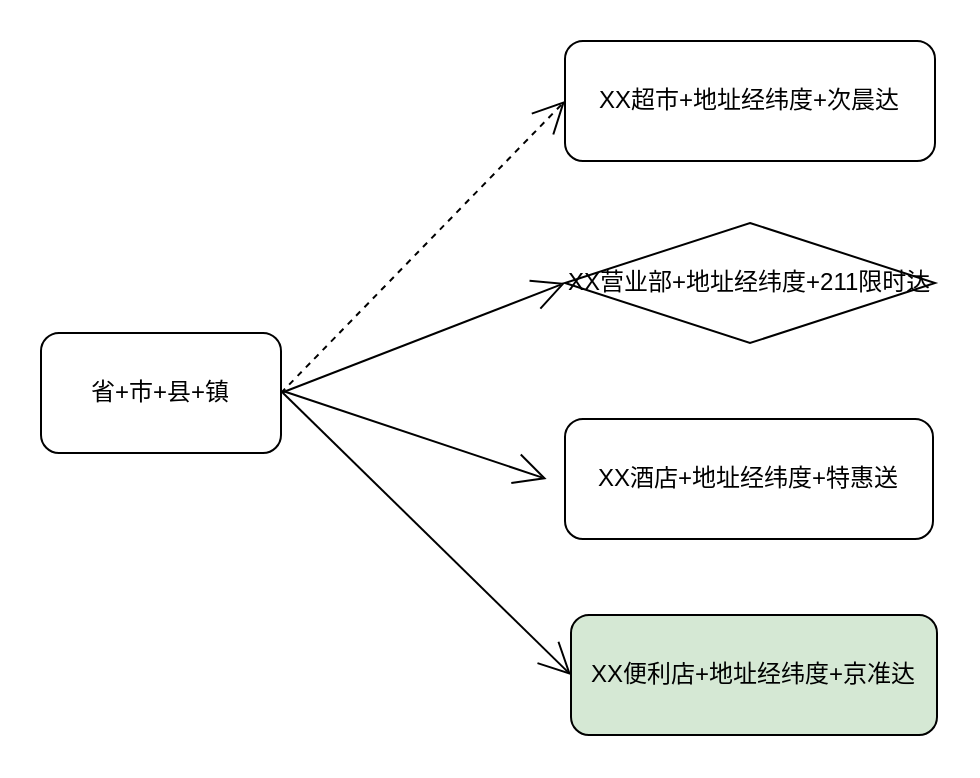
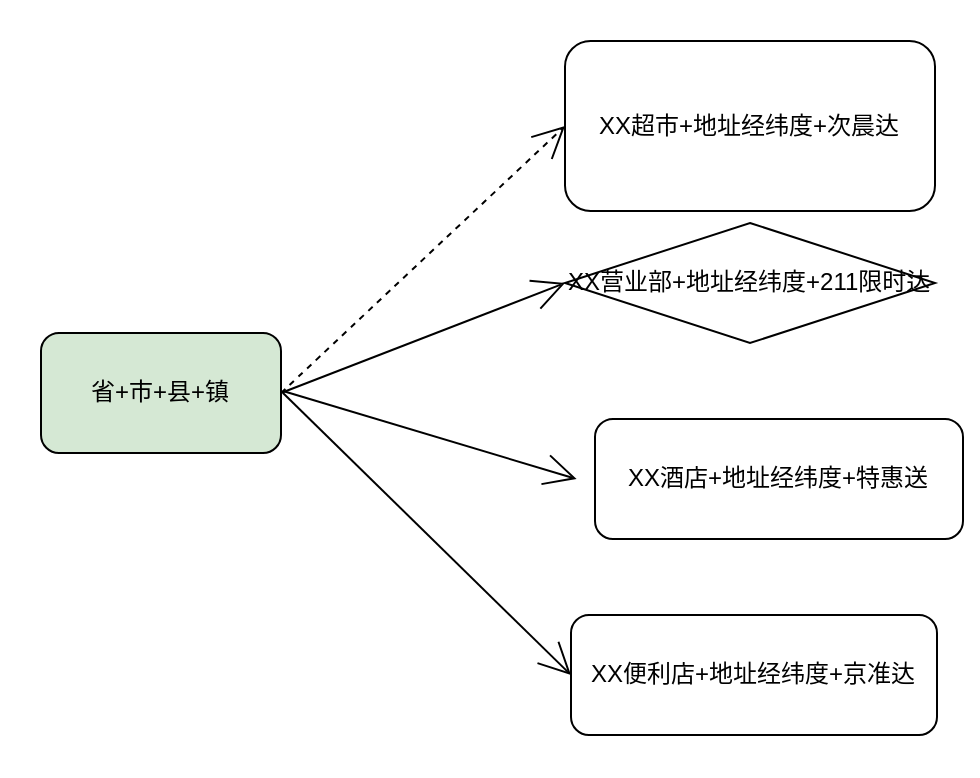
  <mxCell id="0" />
  <mxCell id="1" parent="0" />
- <mxCell id="2" value="省+市+县+镇" style="rounded=1;whiteSpace=wrap;html=1;hachureGap=4;" vertex="1" parent="1"><mxGeometry x="20" y="166" width="120" height="60" as="geometry" /></mxCell>
- <mxCell id="3" value="XX超市+地址经纬度+次晨达" style="rounded=1;whiteSpace=wrap;html=1;hachureGap=4;" vertex="1" parent="1"><mxGeometry x="282" y="20" width="185" height="60" as="geometry" /></mxCell>
+ <mxCell id="2" value="省+市+县+镇" style="rounded=1;whiteSpace=wrap;html=1;hachureGap=4;fillColor=#d5e8d4;" vertex="1" parent="1"><mxGeometry x="20" y="166" width="120" height="60" as="geometry" /></mxCell>
+ <mxCell id="3" value="XX超市+地址经纬度+次晨达" style="rounded=1;whiteSpace=wrap;html=1;hachureGap=4;" vertex="1" parent="1"><mxGeometry x="282" y="20" width="185" height="85" as="geometry" /></mxCell>
  <mxCell id="4" value="XX营业部+地址经纬度+211限时达" style="rhombus;whiteSpace=wrap;html=1;hachureGap=4;align=left;" vertex="1" parent="1"><mxGeometry x="282" y="111" width="185" height="60" as="geometry" /></mxCell>
- <mxCell id="5" value="XX酒店+地址经纬度+特惠送" style="rounded=1;whiteSpace=wrap;html=1;hachureGap=4;align=center;" vertex="1" parent="1"><mxGeometry x="282" y="209" width="184" height="60" as="geometry" /></mxCell>
- <mxCell id="6" value="XX便利店+地址经纬度+京准达" style="rounded=1;whiteSpace=wrap;html=1;hachureGap=4;fillColor=#d5e8d4;" vertex="1" parent="1"><mxGeometry x="285" y="307" width="183" height="60" as="geometry" /></mxCell>
+ <mxCell id="5" value="XX酒店+地址经纬度+特惠送" style="rounded=1;whiteSpace=wrap;html=1;hachureGap=4;align=center;" vertex="1" parent="1"><mxGeometry x="297" y="209" width="184" height="60" as="geometry" /></mxCell>
+ <mxCell id="6" value="XX便利店+地址经纬度+京准达" style="rounded=1;whiteSpace=wrap;html=1;hachureGap=4;" vertex="1" parent="1"><mxGeometry x="285" y="307" width="183" height="60" as="geometry" /></mxCell>
  <mxCell id="7" value="" style="edgeStyle=none;orthogonalLoop=1;jettySize=auto;html=1;rounded=0;endArrow=open;startSize=14;endSize=14;sourcePerimeterSpacing=8;targetPerimeterSpacing=8;curved=1;entryX=0;entryY=0.5;entryDx=0;entryDy=0;" edge="1" parent="1" target="4"><mxGeometry width="120" relative="1" as="geometry"><mxPoint x="140" y="196" as="sourcePoint" /><mxPoint x="311" y="212" as="targetPoint" /><Array as="points" /></mxGeometry></mxCell>
  <mxCell id="8" value="" style="edgeStyle=none;orthogonalLoop=1;jettySize=auto;html=1;rounded=0;endArrow=open;startSize=14;endSize=14;sourcePerimeterSpacing=8;targetPerimeterSpacing=8;curved=1;entryX=0;entryY=0.5;entryDx=0;entryDy=0;exitX=1;exitY=0.5;exitDx=0;exitDy=0;dashed=1;" edge="1" parent="1" source="2" target="3"><mxGeometry width="120" relative="1" as="geometry"><mxPoint x="188" y="196.5" as="sourcePoint" /><mxPoint x="308" y="196.5" as="targetPoint" /><Array as="points" /></mxGeometry></mxCell>
  <mxCell id="9" value="" style="edgeStyle=none;orthogonalLoop=1;jettySize=auto;html=1;rounded=0;endArrow=open;startSize=14;endSize=14;sourcePerimeterSpacing=8;targetPerimeterSpacing=8;curved=1;entryX=-0.05;entryY=0.5;entryDx=0;entryDy=0;entryPerimeter=0;" edge="1" parent="1" target="5"><mxGeometry width="120" relative="1" as="geometry"><mxPoint x="141" y="195" as="sourcePoint" /><mxPoint x="285" y="159" as="targetPoint" /><Array as="points" /></mxGeometry></mxCell>
  <mxCell id="10" value="" style="edgeStyle=none;orthogonalLoop=1;jettySize=auto;html=1;rounded=0;endArrow=open;startSize=14;endSize=14;sourcePerimeterSpacing=8;targetPerimeterSpacing=8;curved=1;entryX=0;entryY=0.5;entryDx=0;entryDy=0;" edge="1" parent="1" target="6"><mxGeometry width="120" relative="1" as="geometry"><mxPoint x="141" y="196" as="sourcePoint" /><mxPoint x="275" y="274" as="targetPoint" /><Array as="points" /></mxGeometry></mxCell>
